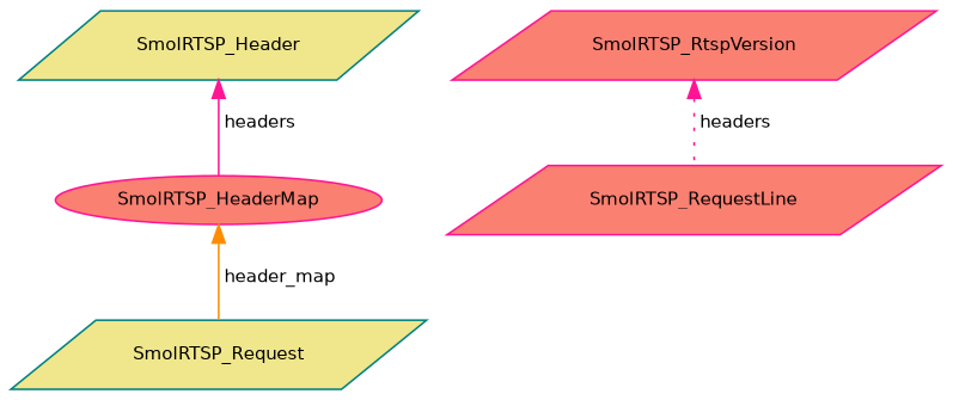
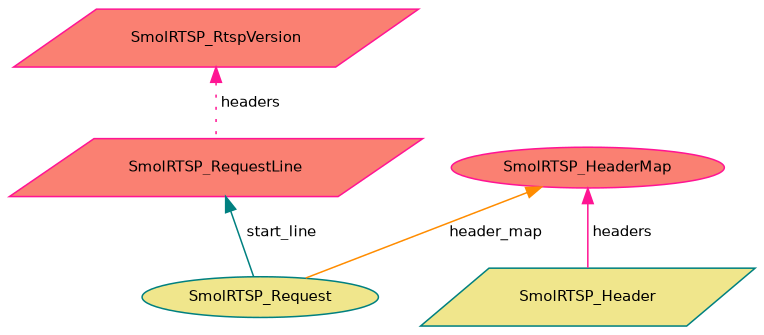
  digraph {
    node [color=deeppink fillcolor=salmon fontname=Helvetica fontsize=10 shape=parallelogram style=filled]
    edge [color=deeppink dir=back fontname=Helvetica fontsize=10 labelfontname=Helvetica labelfontsize=10 style=solid]
-   n1 [color=teal fillcolor=khaki fontcolor=black height=0.2 label=SmolRTSP_Request width=0.4]
+   n1 [color=teal fillcolor=khaki fontcolor=black height=0.2 label=SmolRTSP_Request shape=ellipse width=0.4]
    n2 [height=0.2 label=SmolRTSP_RequestLine width=0.4]
    n3 [height=0.2 label=SmolRTSP_RtspVersion width=0.4]
    n4 [height=0.2 label=SmolRTSP_HeaderMap shape=ellipse width=0.4]
    n5 [color=teal fillcolor=khaki height=0.2 label=SmolRTSP_Header width=0.4]
+   n2 -> n1 [color=teal label=" start_line"]
    n3 -> n2 [label=" headers" style=dotted]
    n4 -> n1 [color=darkorange label=" header_map"]
-   n5 -> n4 [label=" headers"]
+   n4 -> n5 [label=" headers"]
  }
